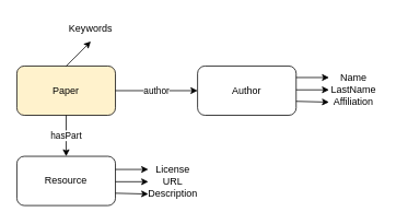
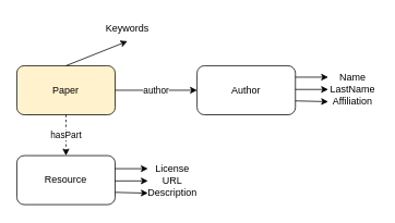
  <mxCell id="0" />
  <mxCell id="1" parent="0" />
  <mxCell id="2" value="Paper" style="rounded=1;whiteSpace=wrap;html=1;fillColor=#fff2cc;" vertex="1" parent="1"><mxGeometry x="20" y="80" width="120" height="60" as="geometry" /></mxCell>
  <mxCell id="3" value="Author" style="rounded=1;whiteSpace=wrap;html=1;" vertex="1" parent="1"><mxGeometry x="240" y="80" width="120" height="60" as="geometry" /></mxCell>
  <mxCell id="4" value="Resource" style="rounded=1;whiteSpace=wrap;html=1;" vertex="1" parent="1"><mxGeometry x="20" y="190" width="120" height="60" as="geometry" /></mxCell>
  <mxCell id="5" value="author" style="endArrow=classic;html=1;rounded=0;exitX=1;exitY=0.5;exitDx=0;exitDy=0;entryX=0;entryY=0.5;entryDx=0;entryDy=0;" edge="1" parent="1" source="2" target="3"><mxGeometry width="50" height="50" relative="1" as="geometry"><mxPoint x="230" y="230" as="sourcePoint" /><mxPoint x="280" y="180" as="targetPoint" /></mxGeometry></mxCell>
- <mxCell id="6" value="&lt;div&gt;hasPart&lt;/div&gt;" style="endArrow=classic;html=1;rounded=0;exitX=0.5;exitY=1;exitDx=0;exitDy=0;" edge="1" parent="1" source="2" target="4"><mxGeometry width="50" height="50" relative="1" as="geometry"><mxPoint x="150" y="120" as="sourcePoint" /><mxPoint x="250" y="120" as="targetPoint" /></mxGeometry></mxCell>
+ <mxCell id="6" value="&lt;div&gt;hasPart&lt;/div&gt;" style="endArrow=classic;html=1;rounded=0;exitX=0.5;exitY=1;exitDx=0;exitDy=0;dashed=1;" edge="1" parent="1" source="2" target="4"><mxGeometry width="50" height="50" relative="1" as="geometry"><mxPoint x="150" y="120" as="sourcePoint" /><mxPoint x="250" y="120" as="targetPoint" /></mxGeometry></mxCell>
  <mxCell id="7" value="" style="endArrow=classic;html=1;rounded=0;exitX=1;exitY=0.5;exitDx=0;exitDy=0;" edge="1" parent="1"><mxGeometry width="50" height="50" relative="1" as="geometry"><mxPoint x="140" y="206" as="sourcePoint" /><mxPoint x="180" y="206" as="targetPoint" /></mxGeometry></mxCell>
  <mxCell id="8" value="" style="endArrow=classic;html=1;rounded=0;exitX=1;exitY=0.75;exitDx=0;exitDy=0;" edge="1" parent="1"><mxGeometry width="50" height="50" relative="1" as="geometry"><mxPoint x="140" y="221" as="sourcePoint" /><mxPoint x="180" y="221" as="targetPoint" /></mxGeometry></mxCell>
  <mxCell id="9" value="License" style="text;html=1;strokeColor=none;fillColor=none;align=center;verticalAlign=middle;whiteSpace=wrap;rounded=0;" vertex="1" parent="1"><mxGeometry x="180" y="191" width="60" height="30" as="geometry" /></mxCell>
  <mxCell id="10" value="URL" style="text;html=1;strokeColor=none;fillColor=none;align=center;verticalAlign=middle;whiteSpace=wrap;rounded=0;" vertex="1" parent="1"><mxGeometry x="180" y="206" width="60" height="30" as="geometry" /></mxCell>
  <mxCell id="11" value="" style="endArrow=classic;html=1;rounded=0;exitX=1;exitY=0.75;exitDx=0;exitDy=0;entryX=0;entryY=0.5;entryDx=0;entryDy=0;" edge="1" parent="1" source="4" target="12"><mxGeometry width="50" height="50" relative="1" as="geometry"><mxPoint x="140" y="230" as="sourcePoint" /><mxPoint x="180" y="231" as="targetPoint" /></mxGeometry></mxCell>
  <mxCell id="12" value="Description" style="text;html=1;strokeColor=none;fillColor=none;align=center;verticalAlign=middle;whiteSpace=wrap;rounded=0;" vertex="1" parent="1"><mxGeometry x="180" y="221" width="60" height="30" as="geometry" /></mxCell>
  <mxCell id="13" value="" style="endArrow=classic;html=1;rounded=0;exitX=1;exitY=0.5;exitDx=0;exitDy=0;" edge="1" parent="1"><mxGeometry width="50" height="50" relative="1" as="geometry"><mxPoint x="360" y="94" as="sourcePoint" /><mxPoint x="400" y="94" as="targetPoint" /></mxGeometry></mxCell>
  <mxCell id="14" value="" style="endArrow=classic;html=1;rounded=0;exitX=1;exitY=0.75;exitDx=0;exitDy=0;" edge="1" parent="1"><mxGeometry width="50" height="50" relative="1" as="geometry"><mxPoint x="360" y="109" as="sourcePoint" /><mxPoint x="400" y="109" as="targetPoint" /></mxGeometry></mxCell>
  <mxCell id="15" value="&lt;div&gt;LastName&lt;/div&gt;" style="text;html=1;strokeColor=none;fillColor=none;align=center;verticalAlign=middle;whiteSpace=wrap;rounded=0;" vertex="1" parent="1"><mxGeometry x="400" y="94" width="60" height="30" as="geometry" /></mxCell>
  <mxCell id="16" value="" style="endArrow=classic;html=1;rounded=0;exitX=1;exitY=0.75;exitDx=0;exitDy=0;entryX=0;entryY=0.5;entryDx=0;entryDy=0;" edge="1" parent="1" target="17"><mxGeometry width="50" height="50" relative="1" as="geometry"><mxPoint x="360" y="123" as="sourcePoint" /><mxPoint x="400" y="119" as="targetPoint" /></mxGeometry></mxCell>
  <mxCell id="17" value="Affiliation" style="text;html=1;strokeColor=none;fillColor=none;align=center;verticalAlign=middle;whiteSpace=wrap;rounded=0;" vertex="1" parent="1"><mxGeometry x="400" y="109" width="60" height="30" as="geometry" /></mxCell>
  <mxCell id="18" value="Name" style="text;html=1;strokeColor=none;fillColor=none;align=center;verticalAlign=middle;whiteSpace=wrap;rounded=0;" vertex="1" parent="1"><mxGeometry x="400" y="79" width="60" height="30" as="geometry" /></mxCell>
- <mxCell id="19" value="Keywords" style="text;html=1;strokeColor=none;fillColor=none;align=center;verticalAlign=middle;whiteSpace=wrap;rounded=0;" vertex="1" parent="1"><mxGeometry x="80" y="20" width="60" height="30" as="geometry" /></mxCell>
+ <mxCell id="19" value="Keywords" style="text;html=1;strokeColor=none;fillColor=none;align=center;verticalAlign=middle;whiteSpace=wrap;rounded=0;" vertex="1" parent="1"><mxGeometry x="125" y="20" width="60" height="30" as="geometry" /></mxCell>
  <mxCell id="20" value="" style="endArrow=classic;html=1;rounded=0;entryX=0.5;entryY=1;entryDx=0;entryDy=0;" edge="1" parent="1" target="19"><mxGeometry width="50" height="50" relative="1" as="geometry"><mxPoint x="80" y="80" as="sourcePoint" /><mxPoint x="60" y="60" as="targetPoint" /></mxGeometry></mxCell>
